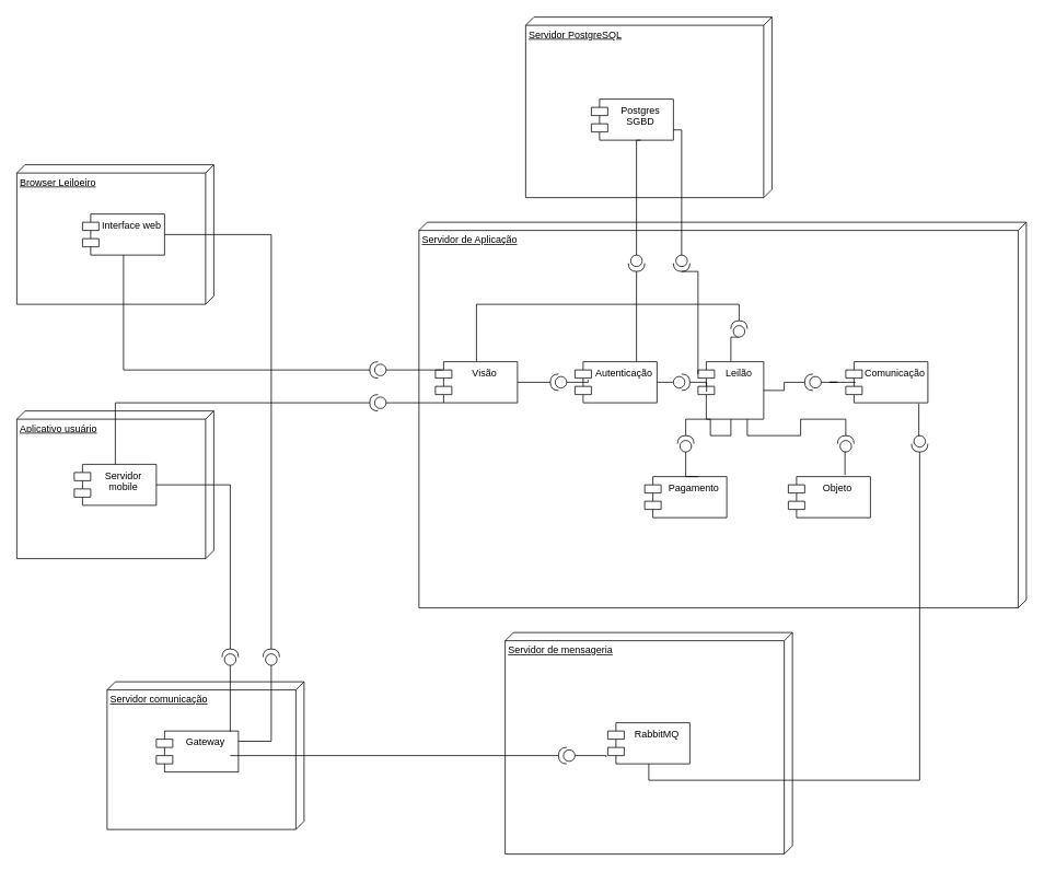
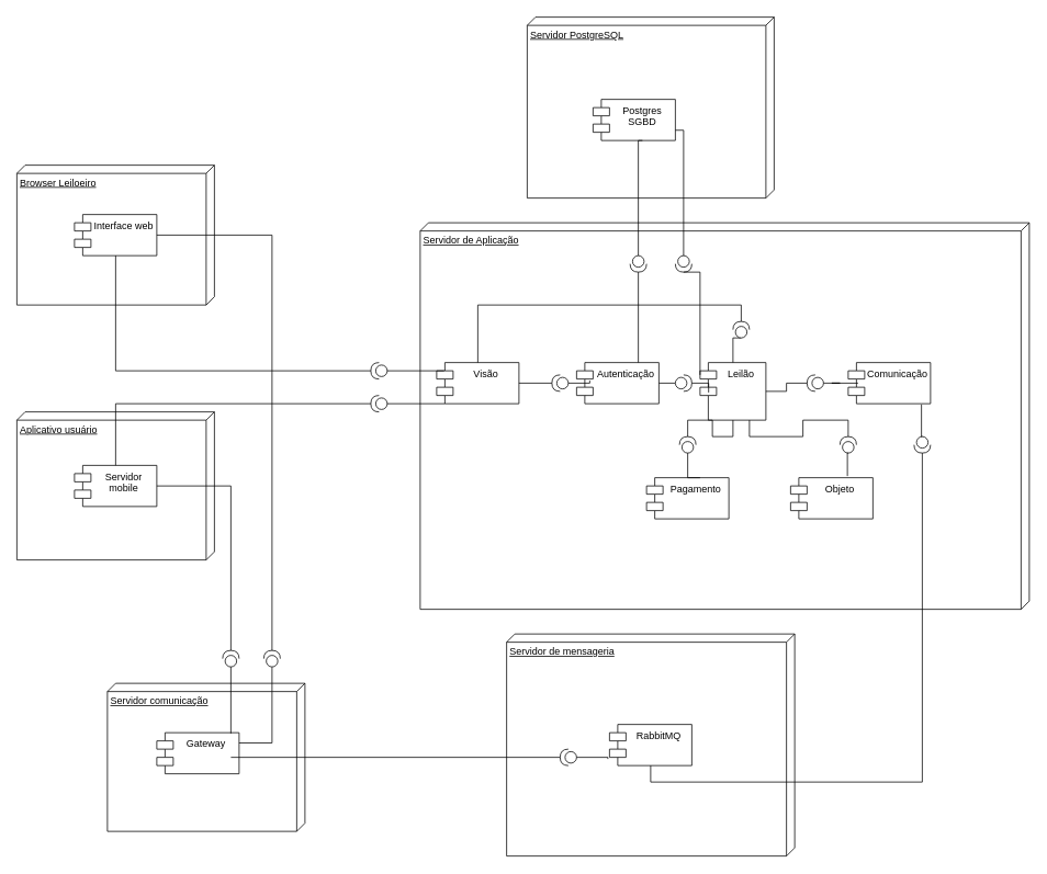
  <mxCell id="0" />
  <mxCell id="1" parent="0" />
  <mxCell id="2" value="Servidor de mensageria" style="verticalAlign=top;align=left;spacingTop=8;spacingLeft=2;spacingRight=12;shape=cube;size=10;direction=south;fontStyle=4;html=1;whiteSpace=wrap;" parent="1" vertex="1"><mxGeometry x="615" y="770" width="350" height="270" as="geometry" /></mxCell>
  <mxCell id="3" value="Servidor de Aplicação" style="verticalAlign=top;align=left;spacingTop=8;spacingLeft=2;spacingRight=12;shape=cube;size=10;direction=south;fontStyle=4;html=1;whiteSpace=wrap;" parent="1" vertex="1"><mxGeometry x="510" y="270" width="740" height="470" as="geometry" /></mxCell>
  <mxCell id="4" value="Visão" style="shape=module;align=left;spacingLeft=20;align=center;verticalAlign=top;whiteSpace=wrap;html=1;movable=1;resizable=1;rotatable=1;deletable=1;editable=1;locked=0;connectable=1;" parent="1" vertex="1"><mxGeometry x="530" y="440" width="100" height="50" as="geometry" /></mxCell>
  <mxCell id="5" value="Leilão" style="shape=module;align=left;spacingLeft=20;align=center;verticalAlign=top;whiteSpace=wrap;html=1;" parent="1" vertex="1"><mxGeometry x="850" y="440" width="80" height="70" as="geometry" /></mxCell>
  <mxCell id="6" value="Objeto" style="shape=module;align=left;spacingLeft=20;align=center;verticalAlign=top;whiteSpace=wrap;html=1;" parent="1" vertex="1"><mxGeometry x="960" y="580" width="100" height="50" as="geometry" /></mxCell>
  <mxCell id="7" value="Comunicação" style="shape=module;align=left;spacingLeft=20;align=center;verticalAlign=top;whiteSpace=wrap;html=1;" parent="1" vertex="1"><mxGeometry x="1030" y="440" width="100" height="50" as="geometry" /></mxCell>
  <mxCell id="8" value="Pagamento" style="shape=module;align=left;spacingLeft=20;align=center;verticalAlign=top;whiteSpace=wrap;html=1;" parent="1" vertex="1"><mxGeometry x="785" y="580" width="100" height="50" as="geometry" /></mxCell>
  <mxCell id="9" value="Servidor PostgreSQL" style="verticalAlign=top;align=left;spacingTop=8;spacingLeft=2;spacingRight=12;shape=cube;size=10;direction=south;fontStyle=4;html=1;whiteSpace=wrap;" parent="1" vertex="1"><mxGeometry x="640" y="20" width="300" height="220" as="geometry" /></mxCell>
  <mxCell id="10" value="Postgres SGBD" style="shape=module;align=left;spacingLeft=20;align=center;verticalAlign=top;whiteSpace=wrap;html=1;" parent="1" vertex="1"><mxGeometry x="720" y="120" width="100" height="50" as="geometry" /></mxCell>
  <mxCell id="11" value="Autenticação" style="shape=module;align=left;spacingLeft=20;align=center;verticalAlign=top;whiteSpace=wrap;html=1;" parent="1" vertex="1"><mxGeometry x="700" y="440" width="100" height="50" as="geometry" /></mxCell>
  <mxCell id="12" value="Browser Leiloeiro" style="verticalAlign=top;align=left;spacingTop=8;spacingLeft=2;spacingRight=12;shape=cube;size=10;direction=south;fontStyle=4;html=1;whiteSpace=wrap;" parent="1" vertex="1"><mxGeometry x="20" y="200" width="240" height="170" as="geometry" /></mxCell>
  <mxCell id="13" value="Aplicativo usuário" style="verticalAlign=top;align=left;spacingTop=8;spacingLeft=2;spacingRight=12;shape=cube;size=10;direction=south;fontStyle=4;html=1;whiteSpace=wrap;" parent="1" vertex="1"><mxGeometry x="20" y="500" width="240" height="180" as="geometry" /></mxCell>
- <mxCell id="14" value="Interface web" style="shape=module;align=left;spacingLeft=20;align=center;verticalAlign=top;whiteSpace=wrap;html=1;" parent="1" vertex="1"><mxGeometry x="100" y="260" width="100" height="50" as="geometry" /></mxCell>
+ <mxCell id="14" value="Interface web" style="shape=module;align=left;spacingLeft=20;align=center;verticalAlign=top;whiteSpace=wrap;html=1;" parent="1" vertex="1"><mxGeometry x="90" y="260" width="100" height="50" as="geometry" /></mxCell>
  <mxCell id="15" value="Servidor mobile" style="shape=module;align=left;spacingLeft=20;align=center;verticalAlign=top;whiteSpace=wrap;html=1;" parent="1" vertex="1"><mxGeometry x="90" y="565" width="100" height="50" as="geometry" /></mxCell>
  <mxCell id="16" style="edgeStyle=orthogonalEdgeStyle;rounded=0;orthogonalLoop=1;jettySize=auto;html=1;exitX=1;exitY=0.5;exitDx=0;exitDy=0;exitPerimeter=0;endArrow=none;endFill=0;" parent="1" source="17" target="14" edge="1"><mxGeometry relative="1" as="geometry" /></mxCell>
  <mxCell id="17" value="" style="shape=providedRequiredInterface;html=1;verticalLabelPosition=bottom;sketch=0;direction=west;" parent="1" vertex="1"><mxGeometry x="450" y="440" width="20" height="20" as="geometry" /></mxCell>
  <mxCell id="18" style="edgeStyle=orthogonalEdgeStyle;rounded=0;orthogonalLoop=1;jettySize=auto;html=1;exitX=1;exitY=0.5;exitDx=0;exitDy=0;exitPerimeter=0;endArrow=none;endFill=0;" parent="1" source="19" target="15" edge="1"><mxGeometry relative="1" as="geometry" /></mxCell>
  <mxCell id="19" value="" style="shape=providedRequiredInterface;html=1;verticalLabelPosition=bottom;sketch=0;direction=west;" parent="1" vertex="1"><mxGeometry x="450" y="480" width="20" height="20" as="geometry" /></mxCell>
  <mxCell id="20" style="edgeStyle=orthogonalEdgeStyle;rounded=0;orthogonalLoop=1;jettySize=auto;html=1;exitX=0;exitY=0.5;exitDx=0;exitDy=0;exitPerimeter=0;entryX=0;entryY=1;entryDx=10;entryDy=0;entryPerimeter=0;endArrow=none;endFill=0;" parent="1" source="19" target="4" edge="1"><mxGeometry relative="1" as="geometry"><Array as="points"><mxPoint x="540" y="490" /><mxPoint x="540" y="490" /></Array></mxGeometry></mxCell>
  <mxCell id="21" style="edgeStyle=orthogonalEdgeStyle;rounded=0;orthogonalLoop=1;jettySize=auto;html=1;exitX=1;exitY=0.5;exitDx=0;exitDy=0;exitPerimeter=0;entryX=0.75;entryY=0;entryDx=0;entryDy=0;endArrow=none;endFill=0;" parent="1" source="22" target="11" edge="1"><mxGeometry relative="1" as="geometry" /></mxCell>
  <mxCell id="22" value="" style="shape=providedRequiredInterface;html=1;verticalLabelPosition=bottom;sketch=0;direction=south;" parent="1" vertex="1"><mxGeometry x="765" y="310" width="20" height="20" as="geometry" /></mxCell>
  <mxCell id="23" style="edgeStyle=orthogonalEdgeStyle;rounded=0;orthogonalLoop=1;jettySize=auto;html=1;exitX=0;exitY=0.5;exitDx=0;exitDy=0;exitPerimeter=0;entryX=0.6;entryY=1;entryDx=0;entryDy=0;entryPerimeter=0;endArrow=none;endFill=0;" parent="1" source="22" target="10" edge="1"><mxGeometry relative="1" as="geometry"><Array as="points"><mxPoint x="775" y="170" /></Array></mxGeometry></mxCell>
  <mxCell id="24" style="edgeStyle=orthogonalEdgeStyle;rounded=0;orthogonalLoop=1;jettySize=auto;html=1;exitX=1;exitY=0.5;exitDx=0;exitDy=0;exitPerimeter=0;entryX=1;entryY=0.5;entryDx=0;entryDy=0;endArrow=none;endFill=0;" parent="1" source="25" target="4" edge="1"><mxGeometry relative="1" as="geometry" /></mxCell>
  <mxCell id="25" value="" style="shape=providedRequiredInterface;html=1;verticalLabelPosition=bottom;sketch=0;direction=west;" parent="1" vertex="1"><mxGeometry x="670" y="455" width="20" height="20" as="geometry" /></mxCell>
  <mxCell id="26" style="edgeStyle=orthogonalEdgeStyle;rounded=0;orthogonalLoop=1;jettySize=auto;html=1;exitX=0;exitY=0.5;exitDx=0;exitDy=0;exitPerimeter=0;entryX=0.16;entryY=0.44;entryDx=0;entryDy=0;entryPerimeter=0;endArrow=none;endFill=0;" parent="1" source="25" target="11" edge="1"><mxGeometry relative="1" as="geometry" /></mxCell>
  <mxCell id="27" value="RabbitMQ" style="shape=module;align=left;spacingLeft=20;align=center;verticalAlign=top;whiteSpace=wrap;html=1;" parent="1" vertex="1"><mxGeometry x="740" y="880" width="100" height="50" as="geometry" /></mxCell>
  <mxCell id="28" style="edgeStyle=orthogonalEdgeStyle;rounded=0;orthogonalLoop=1;jettySize=auto;html=1;exitX=1;exitY=0.5;exitDx=0;exitDy=0;exitPerimeter=0;endArrow=none;endFill=0;" parent="1" source="29" target="5" edge="1"><mxGeometry relative="1" as="geometry" /></mxCell>
  <mxCell id="29" value="" style="shape=providedRequiredInterface;html=1;verticalLabelPosition=bottom;sketch=0;direction=west;" parent="1" vertex="1"><mxGeometry x="980" y="455" width="20" height="20" as="geometry" /></mxCell>
  <mxCell id="30" style="edgeStyle=orthogonalEdgeStyle;rounded=0;orthogonalLoop=1;jettySize=auto;html=1;exitX=0;exitY=0.5;exitDx=0;exitDy=0;exitPerimeter=0;entryX=1;entryY=0.75;entryDx=0;entryDy=0;endArrow=none;endFill=0;" parent="1" source="31" target="10" edge="1"><mxGeometry relative="1" as="geometry"><Array as="points"><mxPoint x="830" y="158" /></Array></mxGeometry></mxCell>
  <mxCell id="31" value="" style="shape=providedRequiredInterface;html=1;verticalLabelPosition=bottom;sketch=0;direction=south;" parent="1" vertex="1"><mxGeometry x="820" y="310" width="20" height="20" as="geometry" /></mxCell>
  <mxCell id="32" style="edgeStyle=orthogonalEdgeStyle;rounded=0;orthogonalLoop=1;jettySize=auto;html=1;exitX=1;exitY=0.5;exitDx=0;exitDy=0;exitPerimeter=0;entryX=0.5;entryY=1;entryDx=0;entryDy=0;endArrow=none;endFill=0;" parent="1" source="33" target="5" edge="1"><mxGeometry relative="1" as="geometry" /></mxCell>
  <mxCell id="33" value="" style="shape=providedRequiredInterface;html=1;verticalLabelPosition=bottom;sketch=0;direction=north;" parent="1" vertex="1"><mxGeometry x="825" y="530" width="20" height="20" as="geometry" /></mxCell>
  <mxCell id="34" style="edgeStyle=orthogonalEdgeStyle;rounded=0;orthogonalLoop=1;jettySize=auto;html=1;exitX=0;exitY=0.5;exitDx=0;exitDy=0;exitPerimeter=0;entryX=0.65;entryY=0;entryDx=0;entryDy=0;entryPerimeter=0;endArrow=none;endFill=0;" parent="1" source="33" target="8" edge="1"><mxGeometry relative="1" as="geometry"><Array as="points"><mxPoint x="835" y="580" /></Array></mxGeometry></mxCell>
  <mxCell id="35" style="edgeStyle=orthogonalEdgeStyle;rounded=0;orthogonalLoop=1;jettySize=auto;html=1;exitX=1;exitY=0.5;exitDx=0;exitDy=0;exitPerimeter=0;entryX=0.75;entryY=1;entryDx=0;entryDy=0;endArrow=none;endFill=0;" parent="1" source="36" target="5" edge="1"><mxGeometry relative="1" as="geometry" /></mxCell>
  <mxCell id="36" value="" style="shape=providedRequiredInterface;html=1;verticalLabelPosition=bottom;sketch=0;direction=north;" parent="1" vertex="1"><mxGeometry x="1020" y="530" width="20" height="20" as="geometry" /></mxCell>
  <mxCell id="37" style="edgeStyle=orthogonalEdgeStyle;rounded=0;orthogonalLoop=1;jettySize=auto;html=1;exitX=0;exitY=0.5;exitDx=0;exitDy=0;exitPerimeter=0;entryX=0.69;entryY=-0.04;entryDx=0;entryDy=0;entryPerimeter=0;endArrow=none;endFill=0;" parent="1" source="36" target="6" edge="1"><mxGeometry relative="1" as="geometry" /></mxCell>
  <mxCell id="38" style="edgeStyle=orthogonalEdgeStyle;rounded=0;orthogonalLoop=1;jettySize=auto;html=1;exitX=0;exitY=0.5;exitDx=0;exitDy=0;exitPerimeter=0;entryX=1;entryY=0.5;entryDx=0;entryDy=0;endArrow=none;endFill=0;" parent="1" source="39" target="11" edge="1"><mxGeometry relative="1" as="geometry" /></mxCell>
  <mxCell id="39" value="" style="shape=providedRequiredInterface;html=1;verticalLabelPosition=bottom;sketch=0;direction=east;" parent="1" vertex="1"><mxGeometry x="820" y="455" width="20" height="20" as="geometry" /></mxCell>
  <mxCell id="40" style="edgeStyle=orthogonalEdgeStyle;rounded=0;orthogonalLoop=1;jettySize=auto;html=1;exitX=0;exitY=0.5;exitDx=0;exitDy=0;exitPerimeter=0;entryX=0.09;entryY=0.2;entryDx=0;entryDy=0;entryPerimeter=0;endArrow=none;endFill=0;" parent="1" source="17" target="4" edge="1"><mxGeometry relative="1" as="geometry" /></mxCell>
  <mxCell id="41" style="edgeStyle=orthogonalEdgeStyle;rounded=0;orthogonalLoop=1;jettySize=auto;html=1;exitX=1;exitY=0.5;exitDx=0;exitDy=0;exitPerimeter=0;entryX=0.13;entryY=0.52;entryDx=0;entryDy=0;entryPerimeter=0;endArrow=none;endFill=0;" parent="1" source="39" target="5" edge="1"><mxGeometry relative="1" as="geometry" /></mxCell>
  <mxCell id="42" style="edgeStyle=orthogonalEdgeStyle;rounded=0;orthogonalLoop=1;jettySize=auto;html=1;exitX=1;exitY=0.5;exitDx=0;exitDy=0;exitPerimeter=0;entryX=0;entryY=0;entryDx=0;entryDy=15;entryPerimeter=0;endArrow=none;endFill=0;" parent="1" source="31" target="5" edge="1"><mxGeometry relative="1" as="geometry"><Array as="points"><mxPoint x="850" y="330" /></Array></mxGeometry></mxCell>
  <mxCell id="43" style="edgeStyle=orthogonalEdgeStyle;rounded=0;orthogonalLoop=1;jettySize=auto;html=1;exitX=0;exitY=0.5;exitDx=0;exitDy=0;exitPerimeter=0;entryX=0.12;entryY=0.5;entryDx=0;entryDy=0;entryPerimeter=0;endArrow=none;endFill=0;" parent="1" source="29" target="7" edge="1"><mxGeometry relative="1" as="geometry" /></mxCell>
  <mxCell id="44" style="edgeStyle=orthogonalEdgeStyle;rounded=0;orthogonalLoop=1;jettySize=auto;html=1;exitX=1;exitY=0.5;exitDx=0;exitDy=0;exitPerimeter=0;entryX=0.5;entryY=1;entryDx=0;entryDy=0;endArrow=none;endFill=0;" parent="1" source="45" target="27" edge="1"><mxGeometry relative="1" as="geometry" /></mxCell>
  <mxCell id="45" value="" style="shape=providedRequiredInterface;html=1;verticalLabelPosition=bottom;sketch=0;direction=south;" parent="1" vertex="1"><mxGeometry x="1110" y="530" width="20" height="20" as="geometry" /></mxCell>
  <mxCell id="46" style="edgeStyle=orthogonalEdgeStyle;rounded=0;orthogonalLoop=1;jettySize=auto;html=1;exitX=0;exitY=0.5;exitDx=0;exitDy=0;exitPerimeter=0;entryX=0.89;entryY=1.02;entryDx=0;entryDy=0;entryPerimeter=0;endArrow=none;endFill=0;" parent="1" source="45" target="7" edge="1"><mxGeometry relative="1" as="geometry" /></mxCell>
  <mxCell id="47" value="" style="shape=providedRequiredInterface;html=1;verticalLabelPosition=bottom;sketch=0;direction=west;" parent="1" vertex="1"><mxGeometry x="680" y="910" width="20" height="20" as="geometry" /></mxCell>
  <mxCell id="48" style="edgeStyle=orthogonalEdgeStyle;rounded=0;orthogonalLoop=1;jettySize=auto;html=1;exitX=1;exitY=0.5;exitDx=0;exitDy=0;exitPerimeter=0;endArrow=none;endFill=0;" parent="1" source="50" target="4" edge="1"><mxGeometry relative="1" as="geometry" /></mxCell>
  <mxCell id="49" style="edgeStyle=orthogonalEdgeStyle;rounded=0;orthogonalLoop=1;jettySize=auto;html=1;exitX=0;exitY=0.5;exitDx=0;exitDy=0;exitPerimeter=0;entryX=0.5;entryY=0;entryDx=0;entryDy=0;endArrow=none;endFill=0;" parent="1" source="50" target="5" edge="1"><mxGeometry relative="1" as="geometry" /></mxCell>
  <mxCell id="50" value="" style="shape=providedRequiredInterface;html=1;verticalLabelPosition=bottom;sketch=0;direction=north;" parent="1" vertex="1"><mxGeometry x="890" y="390" width="20" height="20" as="geometry" /></mxCell>
  <mxCell id="51" style="edgeStyle=orthogonalEdgeStyle;rounded=0;orthogonalLoop=1;jettySize=auto;html=1;exitX=0;exitY=0.5;exitDx=0;exitDy=0;exitPerimeter=0;entryX=-0.02;entryY=0.84;entryDx=0;entryDy=0;entryPerimeter=0;endArrow=none;endFill=0;" parent="1" source="47" target="27" edge="1"><mxGeometry relative="1" as="geometry" /></mxCell>
  <mxCell id="52" value="Servidor comunicação" style="verticalAlign=top;align=left;spacingTop=8;spacingLeft=2;spacingRight=12;shape=cube;size=10;direction=south;fontStyle=4;html=1;whiteSpace=wrap;" vertex="1" parent="1"><mxGeometry x="130" y="830" width="240" height="180" as="geometry" /></mxCell>
  <mxCell id="53" value="Gateway" style="shape=module;align=left;spacingLeft=20;align=center;verticalAlign=top;whiteSpace=wrap;html=1;" vertex="1" parent="1"><mxGeometry x="190" y="890" width="100" height="50" as="geometry" /></mxCell>
  <mxCell id="54" style="edgeStyle=orthogonalEdgeStyle;rounded=0;orthogonalLoop=1;jettySize=auto;html=1;exitX=0;exitY=0.5;exitDx=0;exitDy=0;exitPerimeter=0;entryX=1;entryY=0.25;entryDx=0;entryDy=0;endArrow=none;endFill=0;" edge="1" parent="1" source="56" target="53"><mxGeometry relative="1" as="geometry" /></mxCell>
  <mxCell id="55" style="edgeStyle=orthogonalEdgeStyle;rounded=0;orthogonalLoop=1;jettySize=auto;html=1;exitX=1;exitY=0.5;exitDx=0;exitDy=0;exitPerimeter=0;entryX=1;entryY=0.5;entryDx=0;entryDy=0;endArrow=none;endFill=0;" edge="1" parent="1" source="56" target="14"><mxGeometry relative="1" as="geometry" /></mxCell>
  <mxCell id="56" value="" style="shape=providedRequiredInterface;html=1;verticalLabelPosition=bottom;sketch=0;direction=north;" vertex="1" parent="1"><mxGeometry x="320" y="790" width="20" height="20" as="geometry" /></mxCell>
  <mxCell id="57" style="edgeStyle=orthogonalEdgeStyle;rounded=0;orthogonalLoop=1;jettySize=auto;html=1;exitX=1;exitY=0.5;exitDx=0;exitDy=0;exitPerimeter=0;entryX=1;entryY=0.5;entryDx=0;entryDy=0;endArrow=none;endFill=0;" edge="1" parent="1" source="58" target="15"><mxGeometry relative="1" as="geometry" /></mxCell>
  <mxCell id="58" value="" style="shape=providedRequiredInterface;html=1;verticalLabelPosition=bottom;sketch=0;direction=north;" vertex="1" parent="1"><mxGeometry x="270" y="790" width="20" height="20" as="geometry" /></mxCell>
  <mxCell id="59" style="edgeStyle=orthogonalEdgeStyle;rounded=0;orthogonalLoop=1;jettySize=auto;html=1;exitX=0;exitY=0.5;exitDx=0;exitDy=0;exitPerimeter=0;entryX=0.9;entryY=0.02;entryDx=0;entryDy=0;entryPerimeter=0;endArrow=none;endFill=0;" edge="1" parent="1" source="58" target="53"><mxGeometry relative="1" as="geometry" /></mxCell>
  <mxCell id="60" style="edgeStyle=orthogonalEdgeStyle;rounded=0;orthogonalLoop=1;jettySize=auto;html=1;exitX=1;exitY=0.5;exitDx=0;exitDy=0;exitPerimeter=0;entryX=0.9;entryY=0.6;entryDx=0;entryDy=0;entryPerimeter=0;endArrow=none;endFill=0;" edge="1" parent="1" source="47" target="53"><mxGeometry relative="1" as="geometry" /></mxCell>
